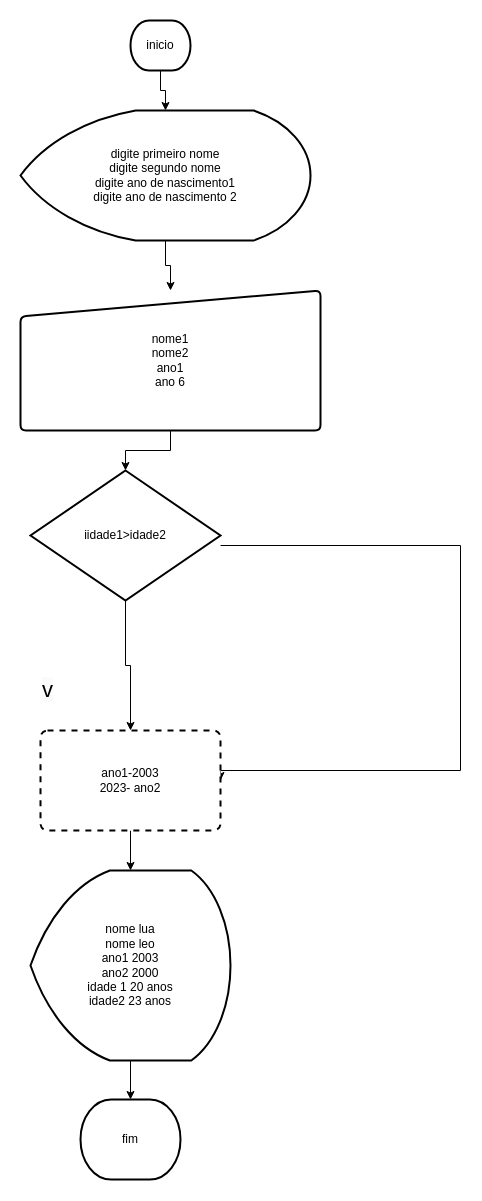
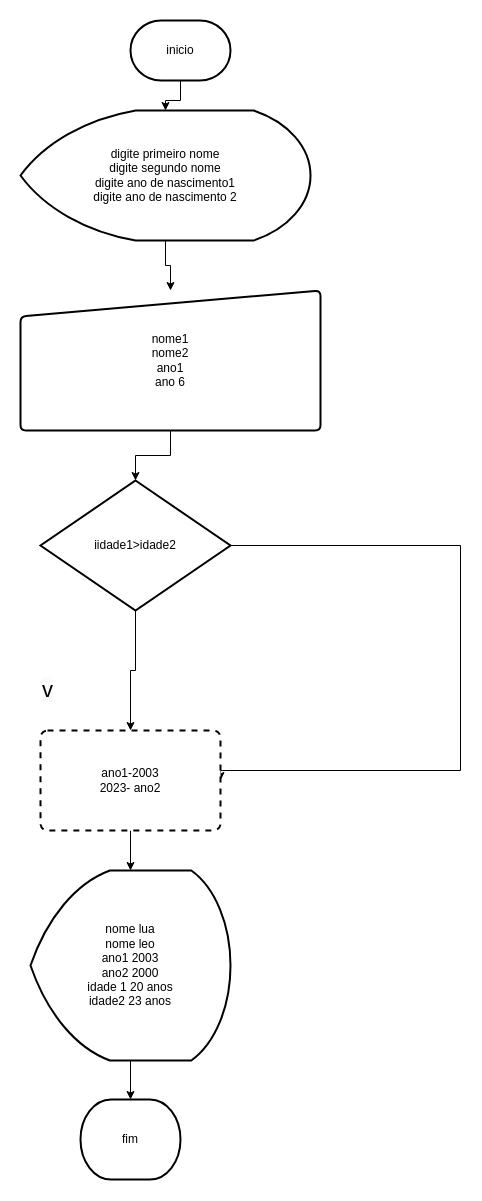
  <mxCell id="0" />
  <mxCell id="1" parent="0" />
  <mxCell id="2" value="" style="edgeStyle=orthogonalEdgeStyle;rounded=0;orthogonalLoop=1;jettySize=auto;html=1;" edge="1" parent="1" source="3" target="7"><mxGeometry relative="1" as="geometry" /></mxCell>
- <mxCell id="3" value="inicio&lt;br&gt;" style="strokeWidth=2;html=1;shape=mxgraph.flowchart.terminator;whiteSpace=wrap;" vertex="1" parent="1"><mxGeometry x="130" y="20" width="60" height="50" as="geometry" /></mxCell>
+ <mxCell id="3" value="inicio&lt;br&gt;" style="strokeWidth=2;html=1;shape=mxgraph.flowchart.terminator;whiteSpace=wrap;" vertex="1" parent="1"><mxGeometry x="130" y="20" width="100" height="60" as="geometry" /></mxCell>
  <mxCell id="4" value="" style="edgeStyle=orthogonalEdgeStyle;rounded=0;orthogonalLoop=1;jettySize=auto;html=1;" edge="1" parent="1" source="5" target="10"><mxGeometry relative="1" as="geometry" /></mxCell>
  <mxCell id="5" value="nome1&lt;br&gt;nome2&lt;br&gt;ano1&lt;br&gt;ano 6&lt;br&gt;" style="html=1;strokeWidth=2;shape=manualInput;whiteSpace=wrap;rounded=1;size=26;arcSize=11;" vertex="1" parent="1"><mxGeometry x="20" y="290" width="300" height="140" as="geometry" /></mxCell>
  <mxCell id="6" value="" style="edgeStyle=orthogonalEdgeStyle;rounded=0;orthogonalLoop=1;jettySize=auto;html=1;" edge="1" parent="1" source="7" target="5"><mxGeometry relative="1" as="geometry" /></mxCell>
  <mxCell id="7" value="digite primeiro nome&lt;br&gt;digite segundo nome&lt;br&gt;digite ano de nascimento1&lt;br&gt;digite ano de nascimento 2" style="strokeWidth=2;html=1;shape=mxgraph.flowchart.display;whiteSpace=wrap;" vertex="1" parent="1"><mxGeometry x="20" y="110" width="290" height="130" as="geometry" /></mxCell>
  <mxCell id="8" style="edgeStyle=orthogonalEdgeStyle;rounded=0;orthogonalLoop=1;jettySize=auto;html=1;entryX=1;entryY=0.5;entryDx=0;entryDy=0;" edge="1" parent="1" source="10" target="12"><mxGeometry relative="1" as="geometry"><mxPoint x="470" y="896" as="targetPoint" /><Array as="points"><mxPoint x="460" y="545" /><mxPoint x="460" y="770" /></Array></mxGeometry></mxCell>
  <mxCell id="9" value="" style="edgeStyle=orthogonalEdgeStyle;rounded=0;orthogonalLoop=1;jettySize=auto;html=1;" edge="1" parent="1" source="10" target="12"><mxGeometry relative="1" as="geometry" /></mxCell>
- <mxCell id="10" value="iidade1&amp;gt;idade2" style="strokeWidth=2;html=1;shape=mxgraph.flowchart.decision;whiteSpace=wrap;" vertex="1" parent="1"><mxGeometry x="30" y="470" width="190" height="130" as="geometry" /></mxCell>
+ <mxCell id="10" value="iidade1&amp;gt;idade2" style="strokeWidth=2;html=1;shape=mxgraph.flowchart.decision;whiteSpace=wrap;" vertex="1" parent="1"><mxGeometry x="40" y="480" width="190" height="130" as="geometry" /></mxCell>
  <mxCell id="11" value="" style="edgeStyle=orthogonalEdgeStyle;rounded=0;orthogonalLoop=1;jettySize=auto;html=1;" edge="1" parent="1" source="12" target="15"><mxGeometry relative="1" as="geometry" /></mxCell>
  <mxCell id="12" value="ano1-2003&lt;br&gt;2023- ano2&lt;br&gt;" style="rounded=1;whiteSpace=wrap;html=1;absoluteArcSize=1;arcSize=14;strokeWidth=2;dashed=1;" vertex="1" parent="1"><mxGeometry x="40" y="730" width="180" height="100" as="geometry" /></mxCell>
  <mxCell id="13" value="&lt;span style=&quot;color: rgb(0, 0, 0); font-family: Helvetica; font-size: 22px; font-style: normal; font-variant-ligatures: normal; font-variant-caps: normal; font-weight: 400; letter-spacing: normal; orphans: 2; text-align: center; text-indent: 0px; text-transform: none; widows: 2; word-spacing: 0px; -webkit-text-stroke-width: 0px; background-color: rgb(251, 251, 251); text-decoration-thickness: initial; text-decoration-style: initial; text-decoration-color: initial; float: none; display: inline !important;&quot;&gt;v&lt;/span&gt;" style="text;whiteSpace=wrap;html=1;fontSize=22;" vertex="1" parent="1"><mxGeometry x="40" y="670" width="40" height="40" as="geometry" /></mxCell>
  <mxCell id="14" value="" style="edgeStyle=orthogonalEdgeStyle;rounded=0;orthogonalLoop=1;jettySize=auto;html=1;" edge="1" parent="1" source="15" target="16"><mxGeometry relative="1" as="geometry" /></mxCell>
  <mxCell id="15" value="nome lua&lt;br&gt;nome leo&lt;br&gt;ano1 2003&lt;br&gt;ano2 2000&lt;br&gt;idade 1 20 anos&lt;br&gt;idade2 23 anos" style="strokeWidth=2;html=1;shape=mxgraph.flowchart.display;whiteSpace=wrap;" vertex="1" parent="1"><mxGeometry x="30" y="870" width="200" height="190" as="geometry" /></mxCell>
  <mxCell id="16" value="fim" style="strokeWidth=2;html=1;shape=mxgraph.flowchart.terminator;whiteSpace=wrap;" vertex="1" parent="1"><mxGeometry x="80" y="1099" width="100" height="80" as="geometry" /></mxCell>
